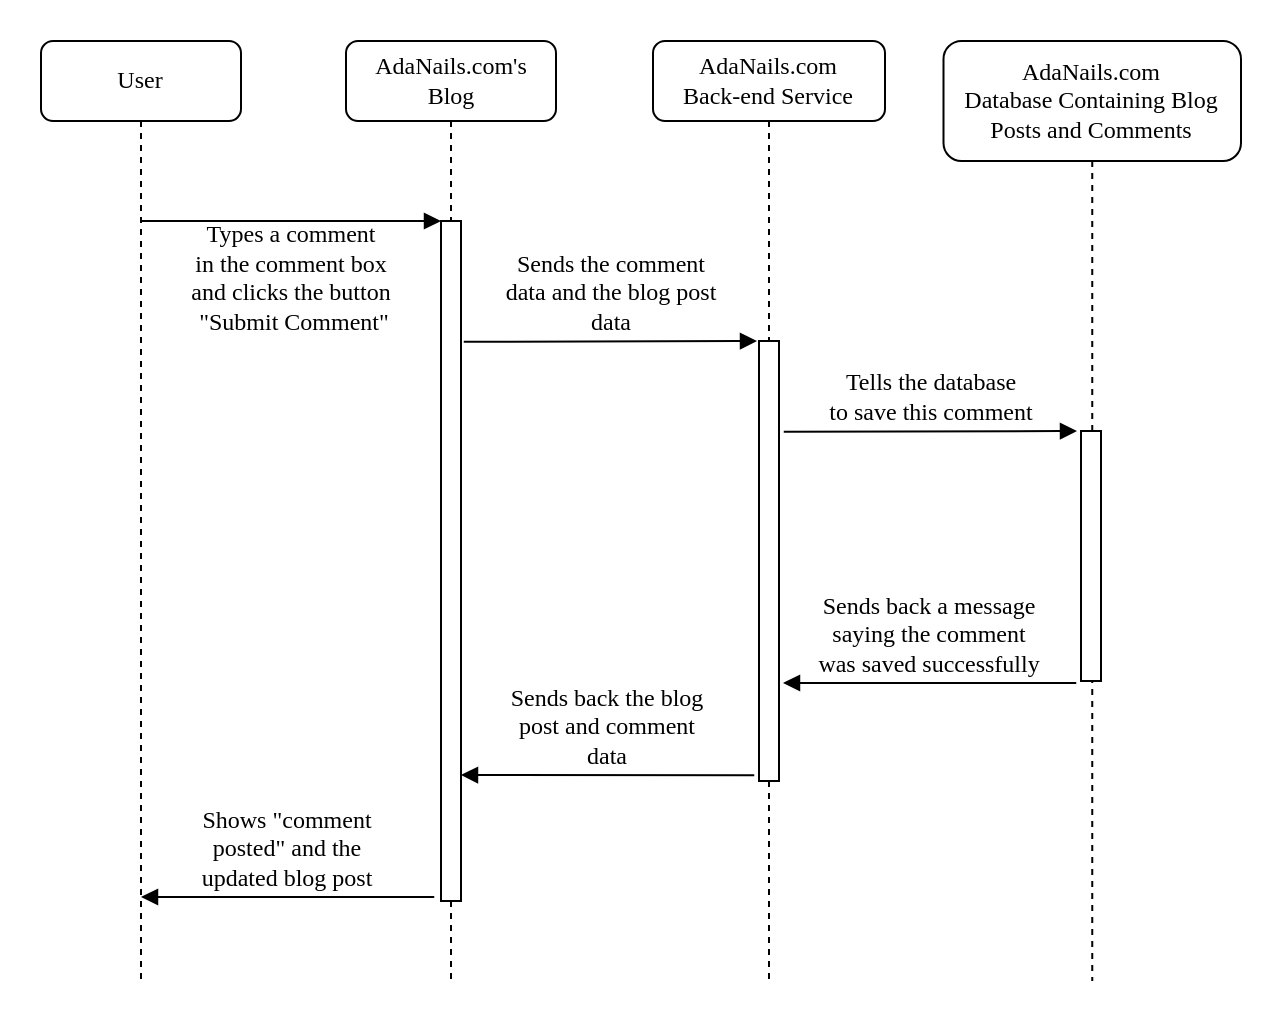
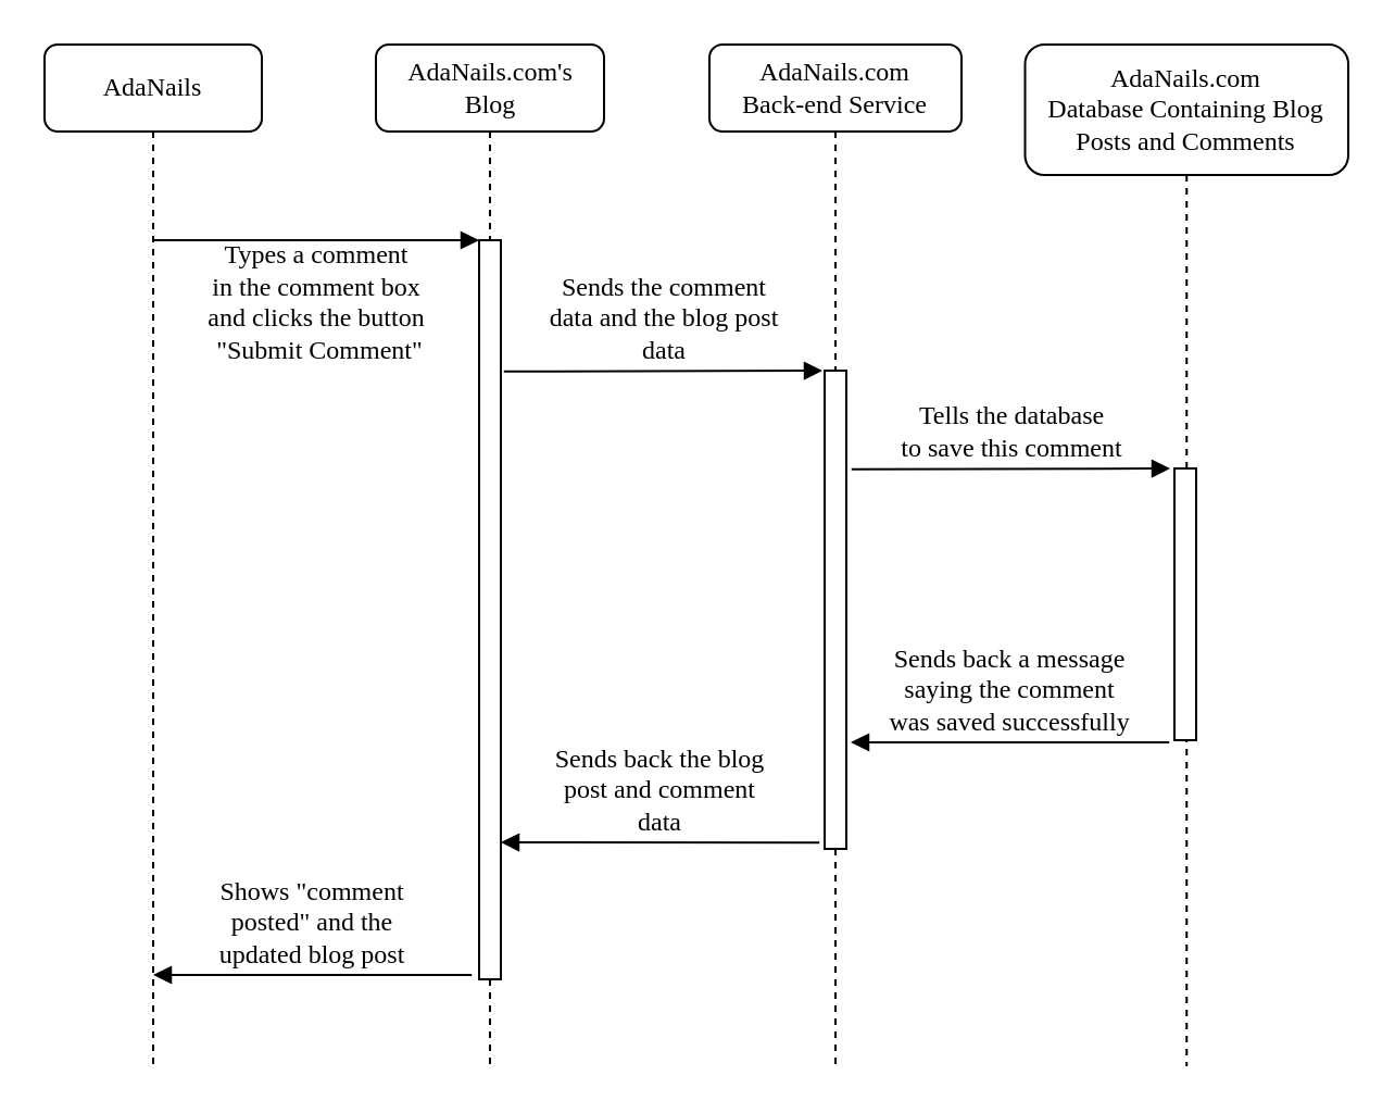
  <mxCell id="0" />
  <mxCell id="1" parent="0" />
  <mxCell id="2" value="AdaNails.com&lt;br&gt;Database Containing Blog Posts and Comments" style="shape=umlLifeline;perimeter=lifelinePerimeter;whiteSpace=wrap;html=1;container=1;collapsible=0;recursiveResize=0;outlineConnect=0;rounded=1;shadow=0;comic=0;labelBackgroundColor=none;strokeWidth=1;fontFamily=Verdana;fontSize=12;align=center;size=60;" vertex="1" parent="1"><mxGeometry x="471.25" y="20" width="148.75" height="470" as="geometry" /></mxCell>
  <mxCell id="3" value="AdaNails.com&lt;br&gt;Back-end Service" style="shape=umlLifeline;perimeter=lifelinePerimeter;whiteSpace=wrap;html=1;container=1;collapsible=0;recursiveResize=0;outlineConnect=0;rounded=1;shadow=0;comic=0;labelBackgroundColor=none;strokeWidth=1;fontFamily=Verdana;fontSize=12;align=center;" vertex="1" parent="1"><mxGeometry x="326" y="20" width="116" height="470" as="geometry" /></mxCell>
  <mxCell id="4" value="AdaNails.com's&lt;br&gt;Blog" style="shape=umlLifeline;perimeter=lifelinePerimeter;whiteSpace=wrap;html=1;container=1;collapsible=0;recursiveResize=0;outlineConnect=0;rounded=1;shadow=0;comic=0;labelBackgroundColor=none;strokeWidth=1;fontFamily=Verdana;fontSize=12;align=center;" vertex="1" parent="1"><mxGeometry x="172.5" y="20" width="105" height="470" as="geometry" /></mxCell>
  <mxCell id="5" value="" style="html=1;points=[];perimeter=orthogonalPerimeter;rounded=0;shadow=0;comic=0;labelBackgroundColor=none;strokeWidth=1;fontFamily=Verdana;fontSize=12;align=center;" vertex="1" parent="1"><mxGeometry x="220" y="110" width="10" height="340" as="geometry" /></mxCell>
- <mxCell id="6" value="User" style="shape=umlLifeline;perimeter=lifelinePerimeter;whiteSpace=wrap;html=1;container=1;collapsible=0;recursiveResize=0;outlineConnect=0;rounded=1;shadow=0;comic=0;labelBackgroundColor=none;strokeWidth=1;fontFamily=Verdana;fontSize=12;align=center;" vertex="1" parent="1"><mxGeometry x="20" y="20" width="100" height="470" as="geometry" /></mxCell>
+ <mxCell id="6" value="AdaNails" style="shape=umlLifeline;perimeter=lifelinePerimeter;whiteSpace=wrap;html=1;container=1;collapsible=0;recursiveResize=0;outlineConnect=0;rounded=1;shadow=0;comic=0;labelBackgroundColor=none;strokeWidth=1;fontFamily=Verdana;fontSize=12;align=center;" vertex="1" parent="1"><mxGeometry x="20" y="20" width="100" height="470" as="geometry" /></mxCell>
  <mxCell id="7" value="" style="html=1;points=[];perimeter=orthogonalPerimeter;rounded=0;shadow=0;comic=0;labelBackgroundColor=none;strokeWidth=1;fontFamily=Verdana;fontSize=12;align=center;" vertex="1" parent="1"><mxGeometry x="379" y="170" width="10" height="220" as="geometry" /></mxCell>
  <mxCell id="8" value="" style="html=1;points=[];perimeter=orthogonalPerimeter;rounded=0;shadow=0;comic=0;labelBackgroundColor=none;strokeWidth=1;fontFamily=Verdana;fontSize=12;align=center;" vertex="1" parent="1"><mxGeometry x="540" y="215" width="10" height="125" as="geometry" /></mxCell>
  <mxCell id="9" value="Types a comment&lt;br&gt;in the comment box&lt;br&gt;and clicks the button&lt;br&gt;&amp;nbsp;&quot;Submit Comment&quot;" style="html=1;verticalAlign=bottom;endArrow=block;labelBackgroundColor=none;fontFamily=Verdana;fontSize=12;edgeStyle=elbowEdgeStyle;elbow=horizontal;entryX=0;entryY=0;entryDx=0;entryDy=0;entryPerimeter=0;" edge="1" parent="1" target="5"><mxGeometry x="-0.001" y="-60" relative="1" as="geometry"><mxPoint x="70" y="110" as="sourcePoint" /><mxPoint x="210" y="110" as="targetPoint" /><mxPoint as="offset" /></mxGeometry></mxCell>
  <mxCell id="10" value="Sends the comment &lt;br&gt;data and the blog post &lt;br&gt;data" style="html=1;verticalAlign=bottom;endArrow=block;entryX=0;entryY=0;labelBackgroundColor=none;fontFamily=Verdana;fontSize=12;edgeStyle=elbowEdgeStyle;elbow=vertical;exitX=1.238;exitY=0.151;exitDx=0;exitDy=0;exitPerimeter=0;" edge="1" parent="1"><mxGeometry relative="1" as="geometry"><mxPoint x="231.38" y="170.4" as="sourcePoint" /><mxPoint x="378" y="170" as="targetPoint" /></mxGeometry></mxCell>
  <mxCell id="11" value="Tells the database&lt;br&gt;to save this comment" style="html=1;verticalAlign=bottom;endArrow=block;entryX=0;entryY=0;labelBackgroundColor=none;fontFamily=Verdana;fontSize=12;edgeStyle=elbowEdgeStyle;elbow=vertical;exitX=1.238;exitY=0.151;exitDx=0;exitDy=0;exitPerimeter=0;" edge="1" parent="1"><mxGeometry relative="1" as="geometry"><mxPoint x="391.38" y="215.4" as="sourcePoint" /><mxPoint x="538" y="215" as="targetPoint" /></mxGeometry></mxCell>
  <mxCell id="12" value="Sends back a message&lt;br&gt;saying the comment&lt;br&gt;was saved successfully" style="html=1;verticalAlign=bottom;endArrow=block;entryX=0;entryY=0;labelBackgroundColor=none;fontFamily=Verdana;fontSize=12;edgeStyle=elbowEdgeStyle;elbow=vertical;exitX=1.238;exitY=0.151;exitDx=0;exitDy=0;exitPerimeter=0;" edge="1" parent="1"><mxGeometry x="0.002" relative="1" as="geometry"><mxPoint x="537.62" y="341" as="sourcePoint" /><mxPoint x="391" y="341.4" as="targetPoint" /><mxPoint as="offset" /></mxGeometry></mxCell>
  <mxCell id="13" value="Sends back the blog &lt;br&gt;post and comment &lt;br&gt;data" style="html=1;verticalAlign=bottom;endArrow=block;entryX=0;entryY=0;labelBackgroundColor=none;fontFamily=Verdana;fontSize=12;edgeStyle=elbowEdgeStyle;elbow=vertical;exitX=1.238;exitY=0.151;exitDx=0;exitDy=0;exitPerimeter=0;" edge="1" parent="1"><mxGeometry x="0.002" relative="1" as="geometry"><mxPoint x="376.62" y="387.17" as="sourcePoint" /><mxPoint x="230" y="387.57" as="targetPoint" /><mxPoint as="offset" /></mxGeometry></mxCell>
  <mxCell id="14" value="Shows &quot;comment &lt;br&gt;posted&quot; and the &lt;br&gt;updated blog post" style="html=1;verticalAlign=bottom;endArrow=block;entryX=0;entryY=0;labelBackgroundColor=none;fontFamily=Verdana;fontSize=12;edgeStyle=elbowEdgeStyle;elbow=vertical;exitX=1.238;exitY=0.151;exitDx=0;exitDy=0;exitPerimeter=0;" edge="1" parent="1"><mxGeometry x="0.002" relative="1" as="geometry"><mxPoint x="216.62" y="448" as="sourcePoint" /><mxPoint x="70" y="448.4" as="targetPoint" /><mxPoint as="offset" /></mxGeometry></mxCell>
